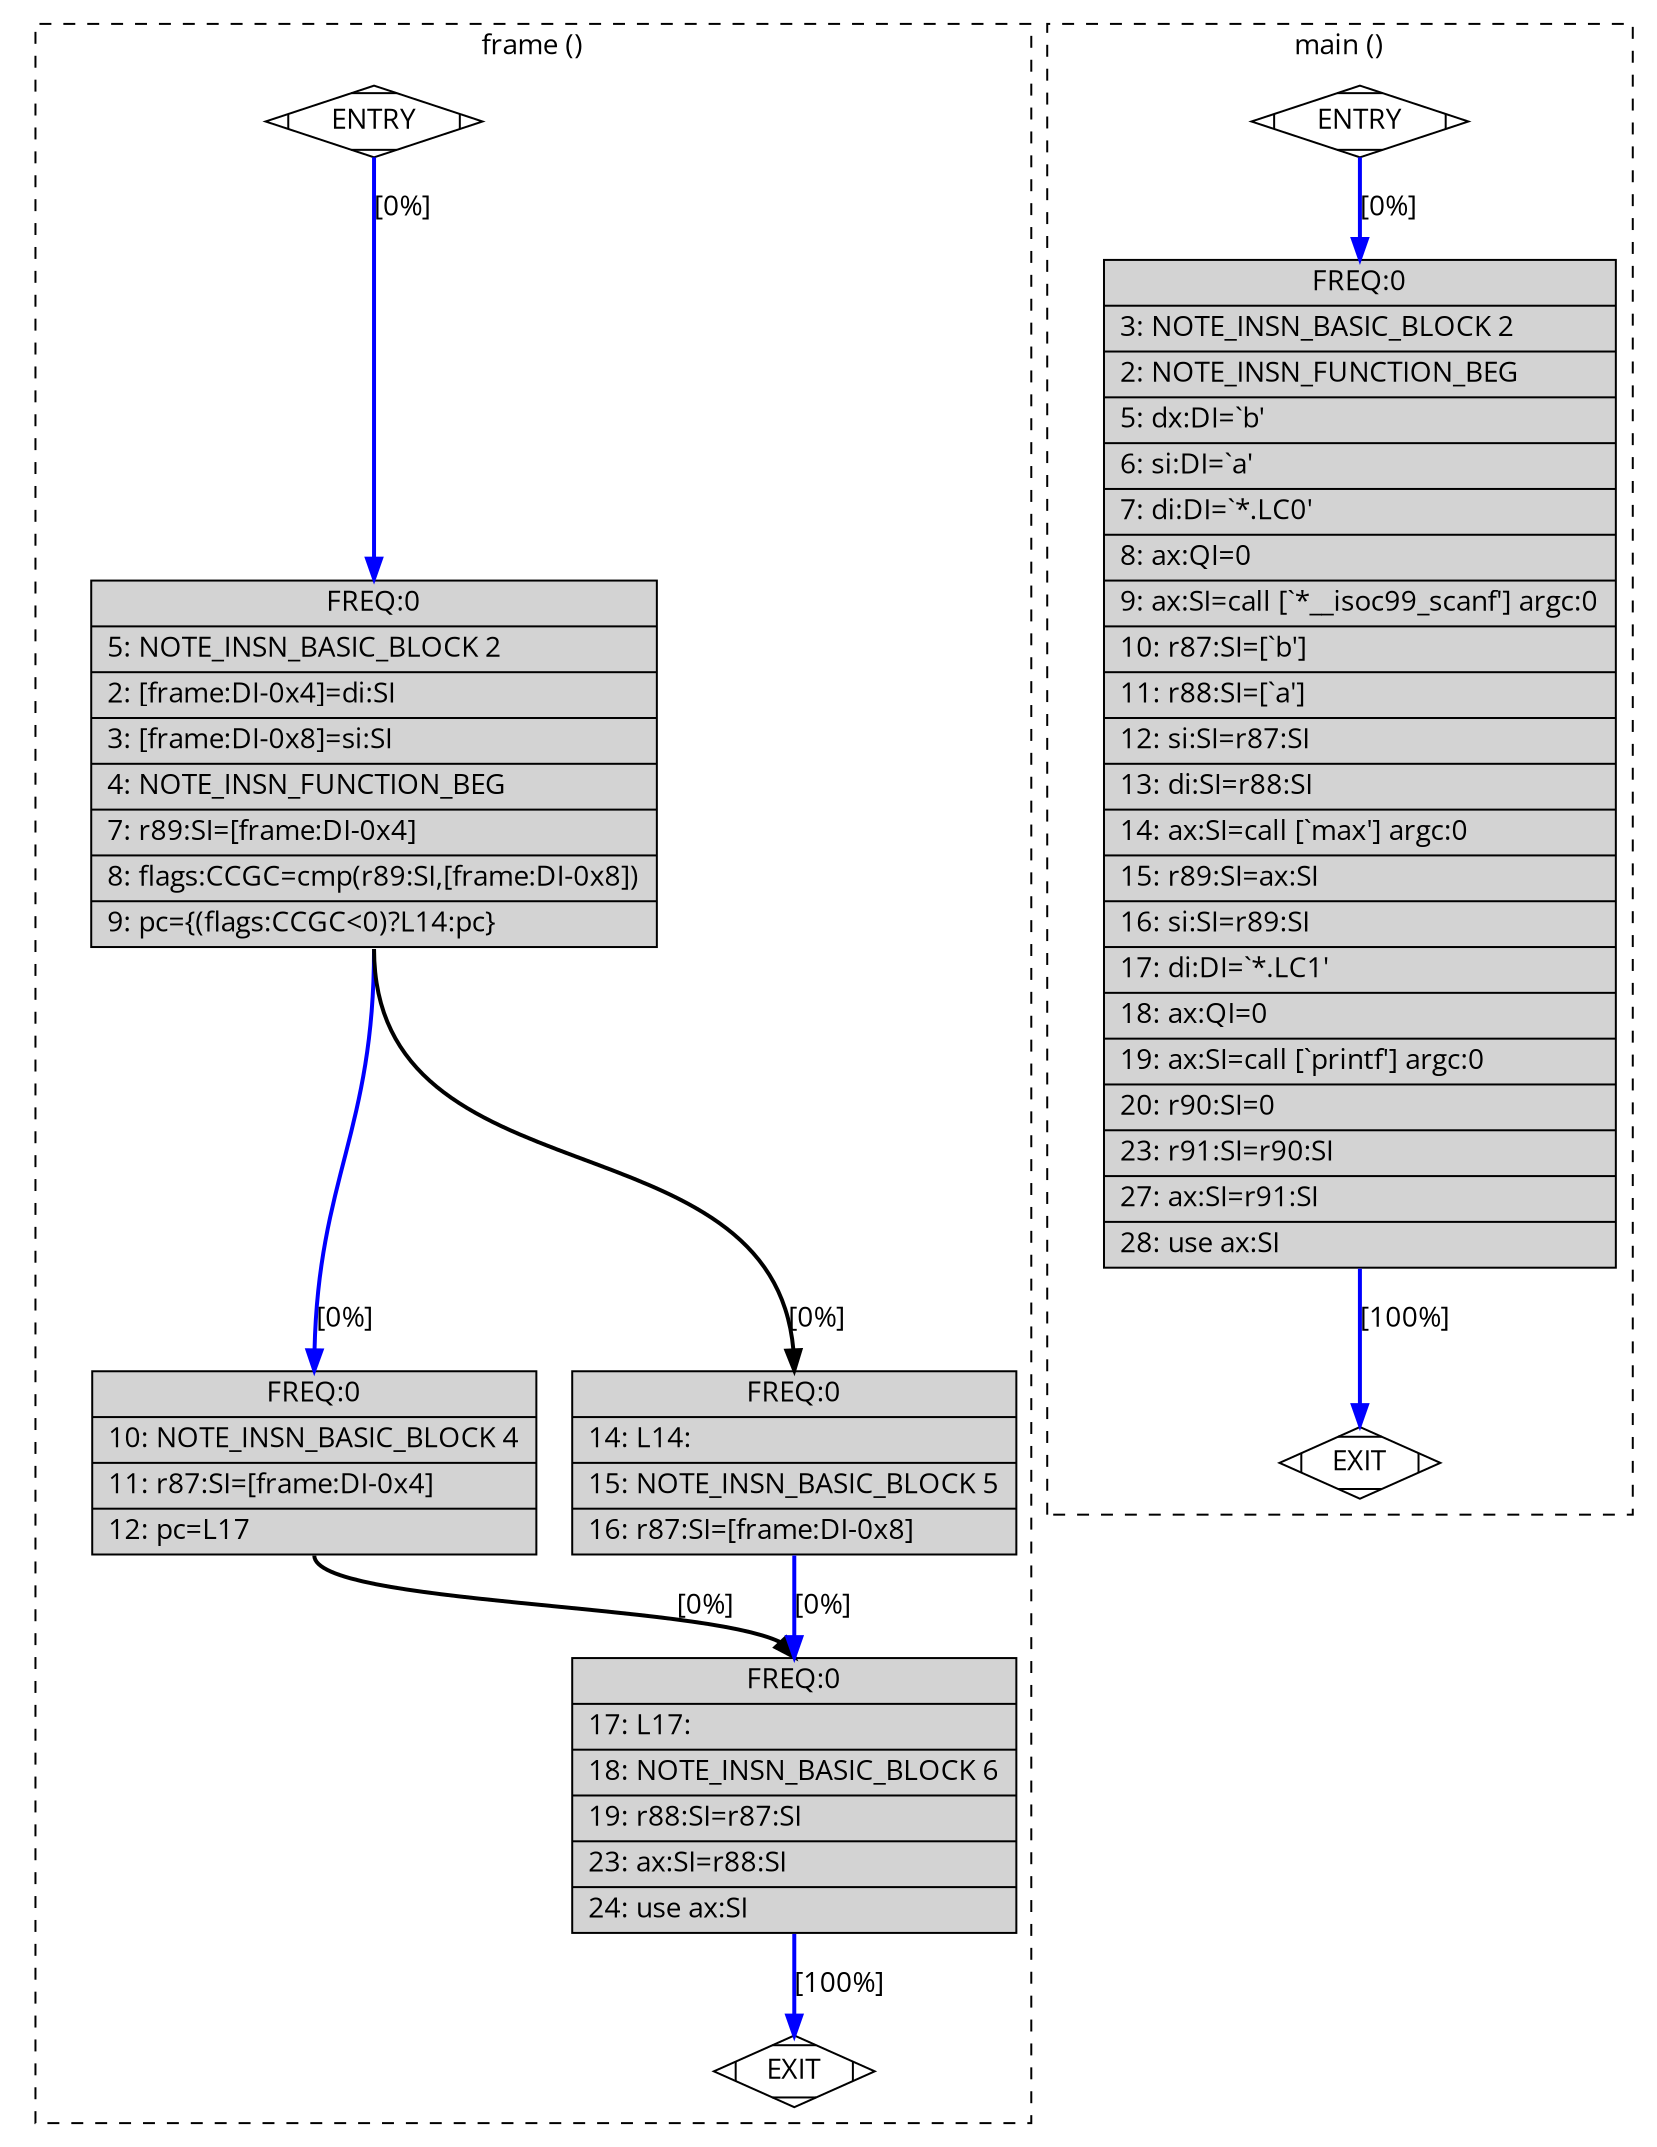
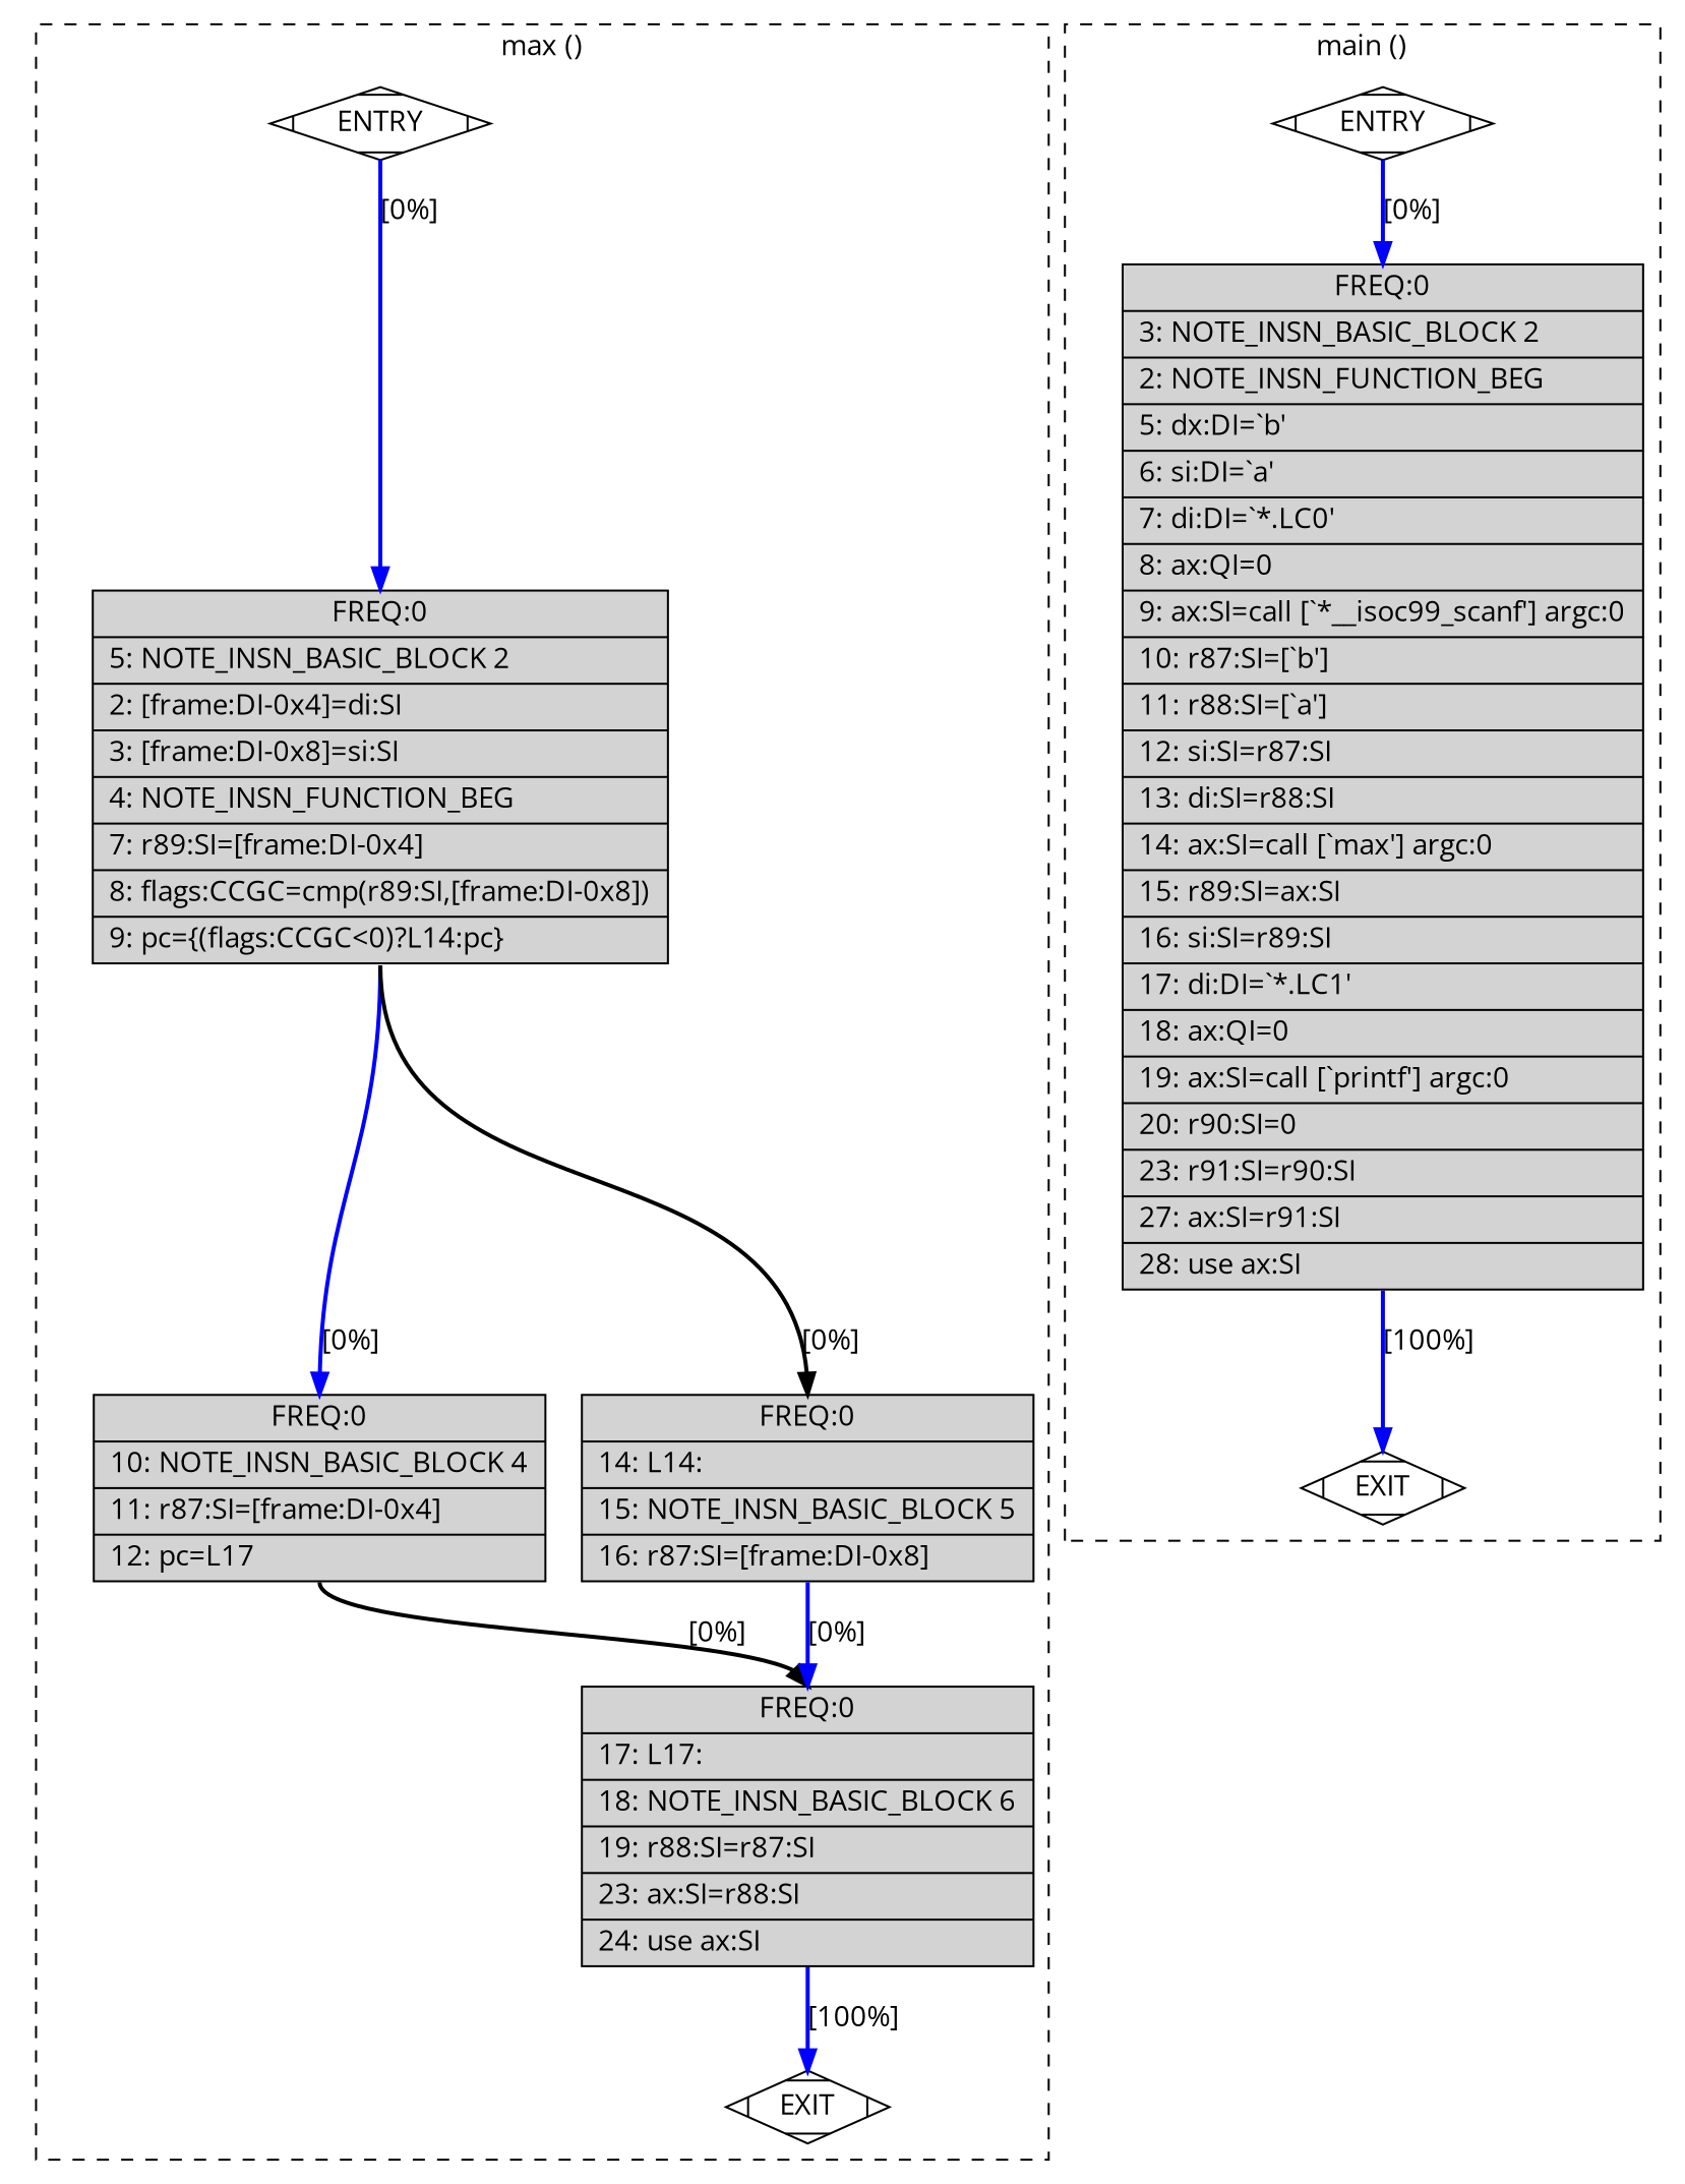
  digraph {
    fontname="Open Sans"
    node [fillcolor=lightgrey shape=record style=filled fontname="Open Sans"]
    edge [constraint=true headport=n style="solid,bold" tailport=s fontname="Open Sans" color=blue weight=100]
    n1 [fillcolor=white label=ENTRY shape=Mdiamond]
    n2 [fillcolor=white label=EXIT shape=Mdiamond]
    n3 [label="{ FREQ:0 |\ \ \ \ 5:\ NOTE_INSN_BASIC_BLOCK\ 2\l|\ \ \ \ 2:\ [frame:DI-0x4]=di:SI\l|\ \ \ \ 3:\ [frame:DI-0x8]=si:SI\l|\ \ \ \ 4:\ NOTE_INSN_FUNCTION_BEG\l|\ \ \ \ 7:\ r89:SI=[frame:DI-0x4]\l|\ \ \ \ 8:\ flags:CCGC=cmp(r89:SI,[frame:DI-0x8])\l|\ \ \ \ 9:\ pc=\{(flags:CCGC\<0)?L14:pc\}\l}"]
    n4 [label="{ FREQ:0 |\ \ \ 10:\ NOTE_INSN_BASIC_BLOCK\ 4\l|\ \ \ 11:\ r87:SI=[frame:DI-0x4]\l|\ \ \ 12:\ pc=L17\l}"]
    n5 [label="{ FREQ:0 |\ \ \ 14:\ L14:\l|\ \ \ 15:\ NOTE_INSN_BASIC_BLOCK\ 5\l|\ \ \ 16:\ r87:SI=[frame:DI-0x8]\l}"]
    n6 [label="{ FREQ:0 |\ \ \ 17:\ L17:\l|\ \ \ 18:\ NOTE_INSN_BASIC_BLOCK\ 6\l|\ \ \ 19:\ r88:SI=r87:SI\l|\ \ \ 23:\ ax:SI=r88:SI\l|\ \ \ 24:\ use\ ax:SI\l}"]
    n7 [fillcolor=white label=ENTRY shape=Mdiamond]
    n8 [fillcolor=white label=EXIT shape=Mdiamond]
    n9 [label="{ FREQ:0 |\ \ \ \ 3:\ NOTE_INSN_BASIC_BLOCK\ 2\l|\ \ \ \ 2:\ NOTE_INSN_FUNCTION_BEG\l|\ \ \ \ 5:\ dx:DI=`b'\l|\ \ \ \ 6:\ si:DI=`a'\l|\ \ \ \ 7:\ di:DI=`*.LC0'\l|\ \ \ \ 8:\ ax:QI=0\l|\ \ \ \ 9:\ ax:SI=call\ [`*__isoc99_scanf']\ argc:0\l|\ \ \ 10:\ r87:SI=[`b']\l|\ \ \ 11:\ r88:SI=[`a']\l|\ \ \ 12:\ si:SI=r87:SI\l|\ \ \ 13:\ di:SI=r88:SI\l|\ \ \ 14:\ ax:SI=call\ [`max']\ argc:0\l|\ \ \ 15:\ r89:SI=ax:SI\l|\ \ \ 16:\ si:SI=r89:SI\l|\ \ \ 17:\ di:DI=`*.LC1'\l|\ \ \ 18:\ ax:QI=0\l|\ \ \ 19:\ ax:SI=call\ [`printf']\ argc:0\l|\ \ \ 20:\ r90:SI=0\l|\ \ \ 23:\ r91:SI=r90:SI\l|\ \ \ 27:\ ax:SI=r91:SI\l|\ \ \ 28:\ use\ ax:SI\l}"]
    subgraph cluster_1 {
      color=black
-     label="frame ()"
+     label="max ()"
      style=dashed
      n1
      n2
      n3
      n4
      n5
      n6
    }
    subgraph cluster_2 {
      color=black
      label="main ()"
      style=dashed
      n7
      n8
      n9
    }
    n1 -> n2 [style=invis color="" weight=""]
    n1 -> n3 [label="[0%]"]
    n3 -> n4 [label="[0%]"]
    n3 -> n5 [color=black label="[0%]" weight=10]
    n4 -> n6 [color=black label="[0%]" weight=10]
    n5 -> n6 [label="[0%]"]
    n6 -> n2 [label="[100%]"]
    n7 -> n8 [style=invis color="" weight=""]
    n7 -> n9 [label="[0%]"]
    n9 -> n8 [label="[100%]"]
  }
